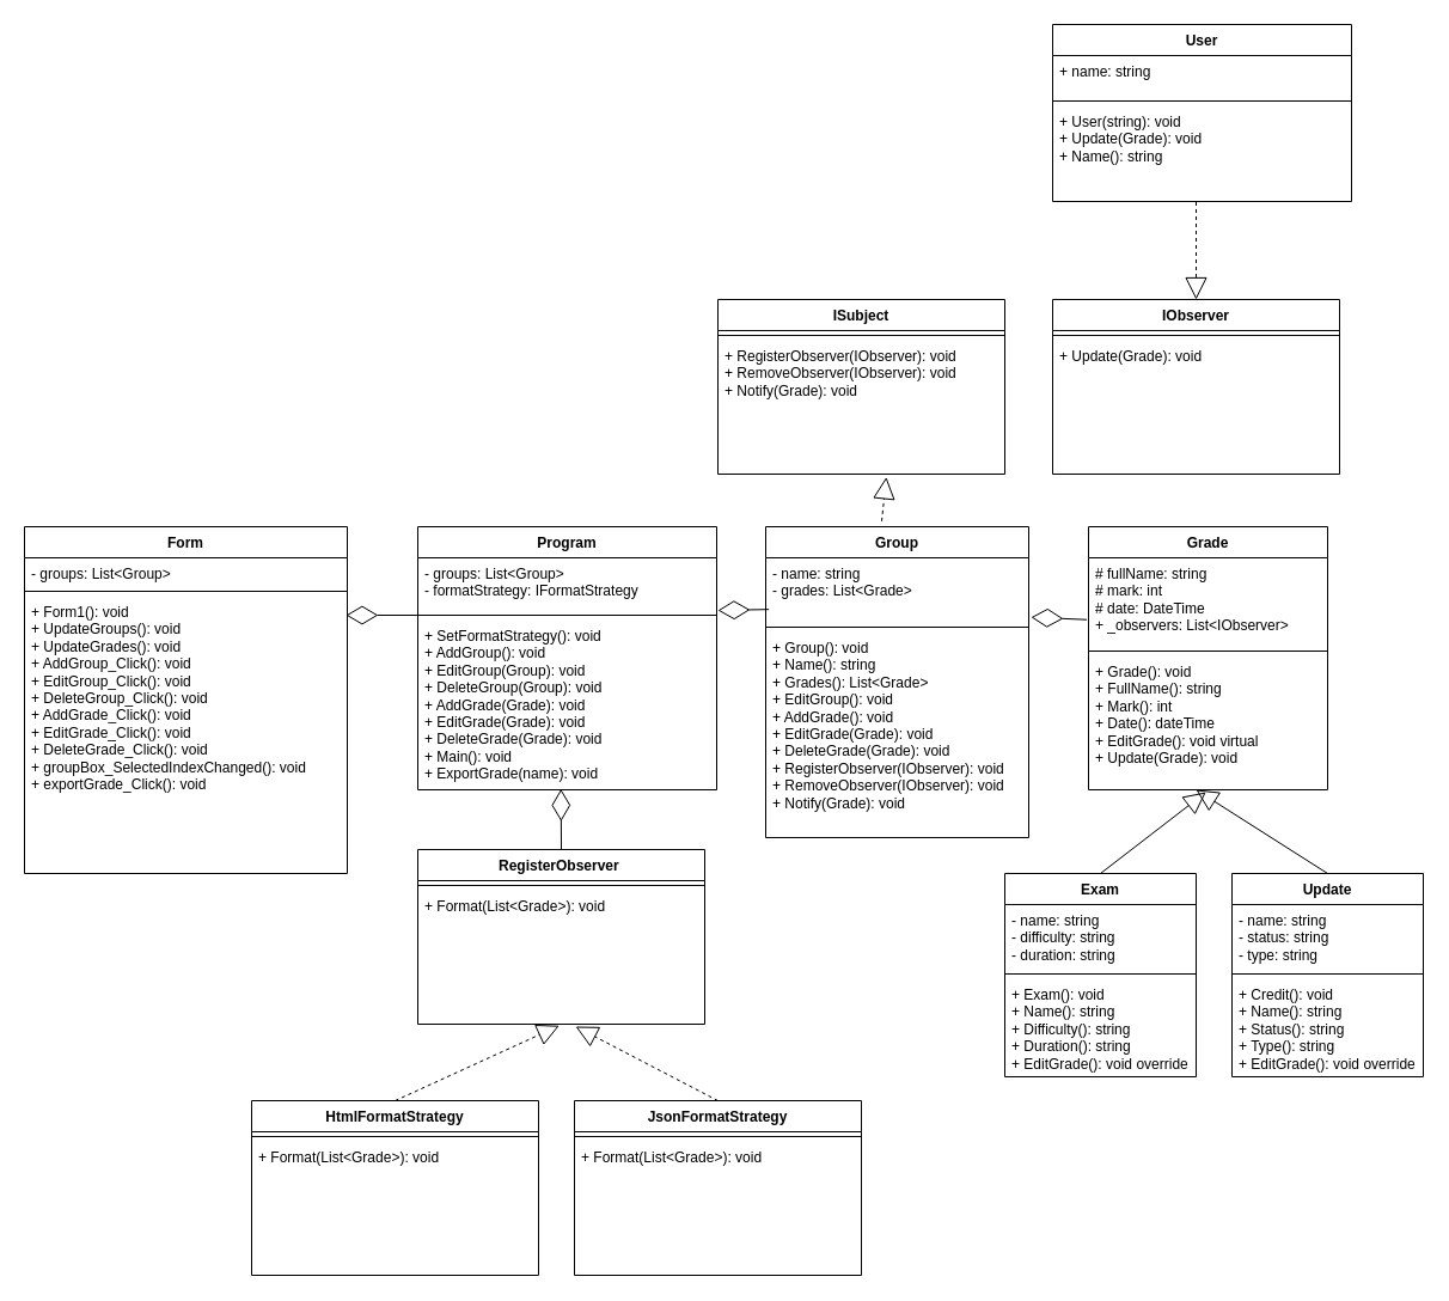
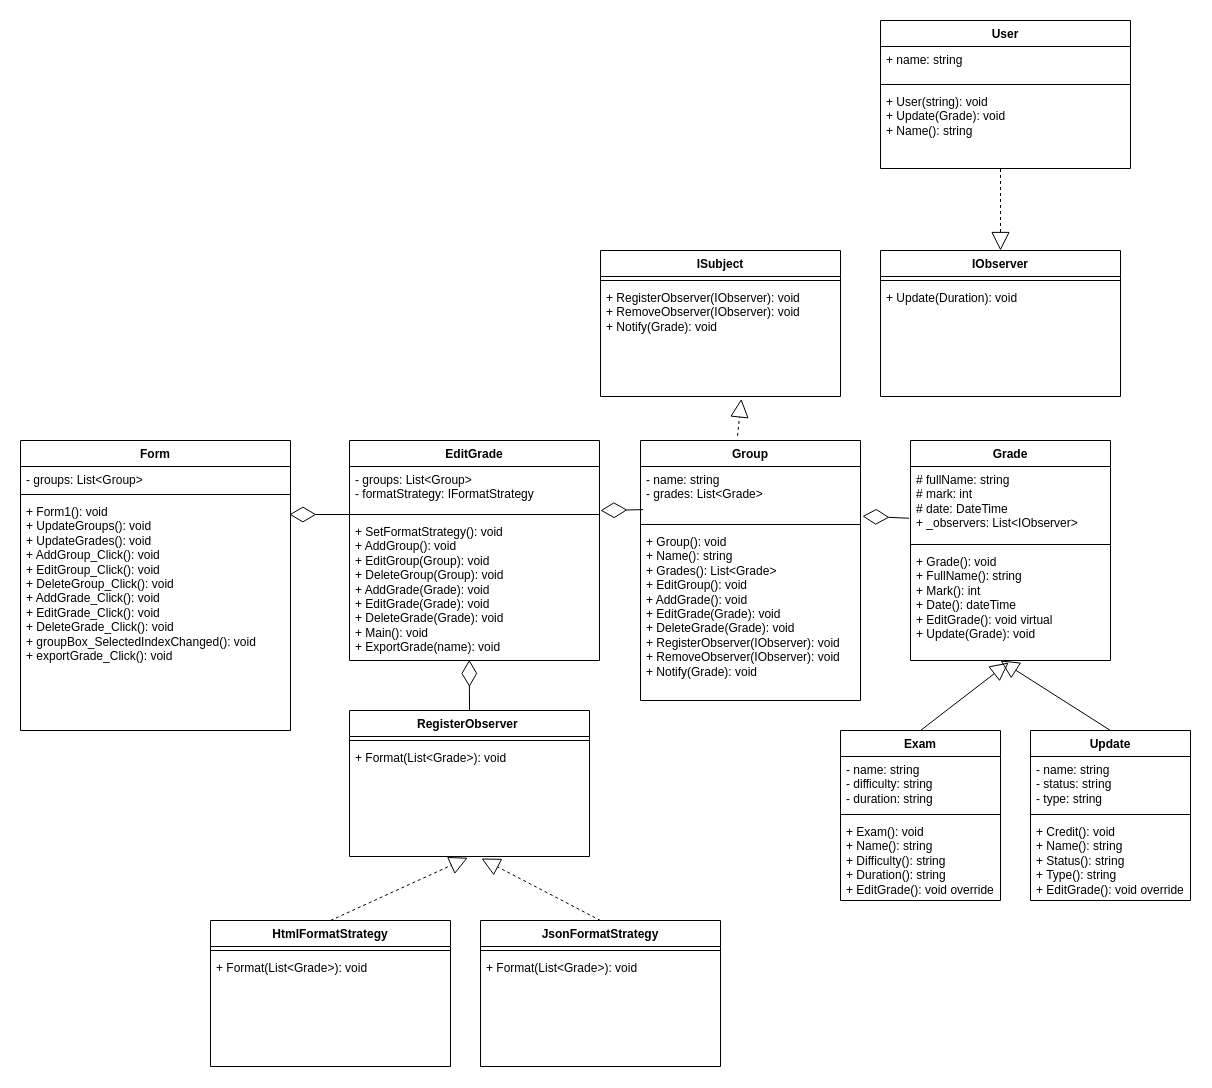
  <mxCell id="0" />
  <mxCell id="1" parent="0" />
  <mxCell id="2" value="Group" style="swimlane;fontStyle=1;align=center;verticalAlign=top;childLayout=stackLayout;horizontal=1;startSize=26;horizontalStack=0;resizeParent=1;resizeParentMax=0;resizeLast=0;collapsible=1;marginBottom=0;whiteSpace=wrap;html=1;" parent="1" vertex="1"><mxGeometry x="640" y="440" width="220" height="260" as="geometry" /></mxCell>
  <mxCell id="3" value="- name: string&lt;br&gt;- grades:&amp;nbsp;List&amp;lt;Grade&amp;gt;" style="text;strokeColor=none;fillColor=none;align=left;verticalAlign=top;spacingLeft=4;spacingRight=4;overflow=hidden;rotatable=0;points=[[0,0.5],[1,0.5]];portConstraint=eastwest;whiteSpace=wrap;html=1;" parent="2" vertex="1"><mxGeometry y="26" width="220" height="54" as="geometry" /></mxCell>
  <mxCell id="4" value="" style="line;strokeWidth=1;fillColor=none;align=left;verticalAlign=middle;spacingTop=-1;spacingLeft=3;spacingRight=3;rotatable=0;labelPosition=right;points=[];portConstraint=eastwest;strokeColor=inherit;" parent="2" vertex="1"><mxGeometry y="80" width="220" height="8" as="geometry" /></mxCell>
  <mxCell id="5" value="+ Group(): void&lt;br&gt;+ Name(): string&lt;br&gt;+ Grades(): List&amp;lt;Grade&amp;gt;&lt;br&gt;+ EditGroup(): void&lt;br&gt;+ AddGrade(): void&lt;br&gt;+ EditGrade(Grade): void&lt;br&gt;+ DeleteGrade(Grade): void&lt;br&gt;+ RegisterObserver(IObserver): void&lt;br style=&quot;border-color: var(--border-color);&quot;&gt;+ RemoveObserver(IObserver): void&lt;br style=&quot;border-color: var(--border-color);&quot;&gt;+ Notify(Grade): void" style="text;strokeColor=none;fillColor=none;align=left;verticalAlign=top;spacingLeft=4;spacingRight=4;overflow=hidden;rotatable=0;points=[[0,0.5],[1,0.5]];portConstraint=eastwest;whiteSpace=wrap;html=1;" parent="2" vertex="1"><mxGeometry y="88" width="220" height="172" as="geometry" /></mxCell>
  <mxCell id="6" value="Grade" style="swimlane;fontStyle=1;align=center;verticalAlign=top;childLayout=stackLayout;horizontal=1;startSize=26;horizontalStack=0;resizeParent=1;resizeParentMax=0;resizeLast=0;collapsible=1;marginBottom=0;whiteSpace=wrap;html=1;" parent="1" vertex="1"><mxGeometry x="910" y="440" width="200" height="220" as="geometry" /></mxCell>
  <mxCell id="7" value="# fullName: string&lt;br&gt;# mark: int&lt;br&gt;# date: DateTime&lt;br&gt;+ _observers: List&amp;lt;IObserver&amp;gt;" style="text;strokeColor=none;fillColor=none;align=left;verticalAlign=top;spacingLeft=4;spacingRight=4;overflow=hidden;rotatable=0;points=[[0,0.5],[1,0.5]];portConstraint=eastwest;whiteSpace=wrap;html=1;" parent="6" vertex="1"><mxGeometry y="26" width="200" height="74" as="geometry" /></mxCell>
  <mxCell id="8" value="" style="line;strokeWidth=1;fillColor=none;align=left;verticalAlign=middle;spacingTop=-1;spacingLeft=3;spacingRight=3;rotatable=0;labelPosition=right;points=[];portConstraint=eastwest;strokeColor=inherit;" parent="6" vertex="1"><mxGeometry y="100" width="200" height="8" as="geometry" /></mxCell>
  <mxCell id="9" value="+ Grade(): void&lt;br&gt;+ FullName(): string&lt;br&gt;+ Mark(): int&lt;br&gt;+ Date(): dateTime&lt;br&gt;+ EditGrade(): void virtual&lt;br&gt;+ Update(Grade): void" style="text;strokeColor=none;fillColor=none;align=left;verticalAlign=top;spacingLeft=4;spacingRight=4;overflow=hidden;rotatable=0;points=[[0,0.5],[1,0.5]];portConstraint=eastwest;whiteSpace=wrap;html=1;" parent="6" vertex="1"><mxGeometry y="108" width="200" height="112" as="geometry" /></mxCell>
  <mxCell id="10" value="Exam" style="swimlane;fontStyle=1;align=center;verticalAlign=top;childLayout=stackLayout;horizontal=1;startSize=26;horizontalStack=0;resizeParent=1;resizeParentMax=0;resizeLast=0;collapsible=1;marginBottom=0;whiteSpace=wrap;html=1;" parent="1" vertex="1"><mxGeometry x="840" y="730" width="160" height="170" as="geometry" /></mxCell>
  <mxCell id="11" value="- name: string&lt;br&gt;- difficulty: string&lt;br&gt;- duration: string" style="text;strokeColor=none;fillColor=none;align=left;verticalAlign=top;spacingLeft=4;spacingRight=4;overflow=hidden;rotatable=0;points=[[0,0.5],[1,0.5]];portConstraint=eastwest;whiteSpace=wrap;html=1;" parent="10" vertex="1"><mxGeometry y="26" width="160" height="54" as="geometry" /></mxCell>
  <mxCell id="12" value="" style="line;strokeWidth=1;fillColor=none;align=left;verticalAlign=middle;spacingTop=-1;spacingLeft=3;spacingRight=3;rotatable=0;labelPosition=right;points=[];portConstraint=eastwest;strokeColor=inherit;" parent="10" vertex="1"><mxGeometry y="80" width="160" height="8" as="geometry" /></mxCell>
  <mxCell id="13" value="+ Exam(): void&lt;br&gt;+ Name(): string&lt;br&gt;+ Difficulty(): string&lt;br&gt;+ Duration(): string&lt;br&gt;+ EditGrade(): void override" style="text;strokeColor=none;fillColor=none;align=left;verticalAlign=top;spacingLeft=4;spacingRight=4;overflow=hidden;rotatable=0;points=[[0,0.5],[1,0.5]];portConstraint=eastwest;whiteSpace=wrap;html=1;" parent="10" vertex="1"><mxGeometry y="88" width="160" height="82" as="geometry" /></mxCell>
  <mxCell id="14" value="Update" style="swimlane;fontStyle=1;align=center;verticalAlign=top;childLayout=stackLayout;horizontal=1;startSize=26;horizontalStack=0;resizeParent=1;resizeParentMax=0;resizeLast=0;collapsible=1;marginBottom=0;whiteSpace=wrap;html=1;" parent="1" vertex="1"><mxGeometry x="1030" y="730" width="160" height="170" as="geometry" /></mxCell>
  <mxCell id="15" value="- name: string&lt;br&gt;- status: string&lt;br&gt;- type: string" style="text;strokeColor=none;fillColor=none;align=left;verticalAlign=top;spacingLeft=4;spacingRight=4;overflow=hidden;rotatable=0;points=[[0,0.5],[1,0.5]];portConstraint=eastwest;whiteSpace=wrap;html=1;" parent="14" vertex="1"><mxGeometry y="26" width="160" height="54" as="geometry" /></mxCell>
  <mxCell id="16" value="" style="line;strokeWidth=1;fillColor=none;align=left;verticalAlign=middle;spacingTop=-1;spacingLeft=3;spacingRight=3;rotatable=0;labelPosition=right;points=[];portConstraint=eastwest;strokeColor=inherit;" parent="14" vertex="1"><mxGeometry y="80" width="160" height="8" as="geometry" /></mxCell>
  <mxCell id="17" value="+ Credit(): void&lt;br&gt;+ Name(): string&lt;br style=&quot;border-color: var(--border-color);&quot;&gt;+ Status(): string&lt;br style=&quot;border-color: var(--border-color);&quot;&gt;+ Type(): string&lt;br&gt;+ EditGrade(): void&amp;nbsp;override" style="text;strokeColor=none;fillColor=none;align=left;verticalAlign=top;spacingLeft=4;spacingRight=4;overflow=hidden;rotatable=0;points=[[0,0.5],[1,0.5]];portConstraint=eastwest;whiteSpace=wrap;html=1;" parent="14" vertex="1"><mxGeometry y="88" width="160" height="82" as="geometry" /></mxCell>
- <mxCell id="18" value="Program" style="swimlane;fontStyle=1;align=center;verticalAlign=top;childLayout=stackLayout;horizontal=1;startSize=26;horizontalStack=0;resizeParent=1;resizeParentMax=0;resizeLast=0;collapsible=1;marginBottom=0;whiteSpace=wrap;html=1;" parent="1" vertex="1"><mxGeometry x="349" y="440" width="250" height="220" as="geometry" /></mxCell>
+ <mxCell id="18" value="EditGrade" style="swimlane;fontStyle=1;align=center;verticalAlign=top;childLayout=stackLayout;horizontal=1;startSize=26;horizontalStack=0;resizeParent=1;resizeParentMax=0;resizeLast=0;collapsible=1;marginBottom=0;whiteSpace=wrap;html=1;" parent="1" vertex="1"><mxGeometry x="349" y="440" width="250" height="220" as="geometry" /></mxCell>
  <mxCell id="19" value="- groups: List&amp;lt;Group&amp;gt;&lt;br&gt;- formatStrategy:&amp;nbsp;IFormatStrategy" style="text;strokeColor=none;fillColor=none;align=left;verticalAlign=top;spacingLeft=4;spacingRight=4;overflow=hidden;rotatable=0;points=[[0,0.5],[1,0.5]];portConstraint=eastwest;whiteSpace=wrap;html=1;" parent="18" vertex="1"><mxGeometry y="26" width="250" height="44" as="geometry" /></mxCell>
  <mxCell id="20" value="" style="line;strokeWidth=1;fillColor=none;align=left;verticalAlign=middle;spacingTop=-1;spacingLeft=3;spacingRight=3;rotatable=0;labelPosition=right;points=[];portConstraint=eastwest;strokeColor=inherit;" parent="18" vertex="1"><mxGeometry y="70" width="250" height="8" as="geometry" /></mxCell>
  <mxCell id="21" value="+ SetFormatStrategy(): void&lt;br&gt;+ AddGroup(): void&lt;br&gt;+ EditGroup(Group): void&lt;br&gt;+ DeleteGroup(Group): void&lt;br&gt;+ AddGrade(Grade): void&lt;br&gt;&lt;div&gt;+ EditGrade(Grade): void&lt;br style=&quot;border-color: var(--border-color);&quot;&gt;&lt;div style=&quot;border-color: var(--border-color);&quot;&gt;+ DeleteGrade(Grade): void&lt;/div&gt;&lt;div style=&quot;border-color: var(--border-color);&quot;&gt;&lt;span style=&quot;background-color: initial;&quot;&gt;+ Main(): void&lt;/span&gt;&lt;/div&gt;&lt;/div&gt;&lt;div&gt;&lt;div style=&quot;border-color: var(--border-color);&quot;&gt;&lt;div style=&quot;border-color: var(--border-color);&quot;&gt;&lt;div style=&quot;border-color: var(--border-color);&quot;&gt;+ ExportGrade(name): void&lt;/div&gt;&lt;/div&gt;&lt;/div&gt;&lt;/div&gt;" style="text;strokeColor=none;fillColor=none;align=left;verticalAlign=top;spacingLeft=4;spacingRight=4;overflow=hidden;rotatable=0;points=[[0,0.5],[1,0.5]];portConstraint=eastwest;whiteSpace=wrap;html=1;" parent="18" vertex="1"><mxGeometry y="78" width="250" height="142" as="geometry" /></mxCell>
  <mxCell id="22" value="" style="endArrow=block;endSize=16;endFill=0;html=1;rounded=0;exitX=0.5;exitY=0;exitDx=0;exitDy=0;entryX=0.491;entryY=1.018;entryDx=0;entryDy=0;entryPerimeter=0;" parent="1" source="10" target="9" edge="1"><mxGeometry width="160" relative="1" as="geometry"><mxPoint x="900" y="700" as="sourcePoint" /><mxPoint x="1060" y="700" as="targetPoint" /></mxGeometry></mxCell>
  <mxCell id="23" value="" style="endArrow=block;endSize=16;endFill=0;html=1;rounded=0;exitX=0.5;exitY=0;exitDx=0;exitDy=0;" parent="1" source="14" edge="1"><mxGeometry width="160" relative="1" as="geometry"><mxPoint x="880" y="740" as="sourcePoint" /><mxPoint x="1000" y="660" as="targetPoint" /></mxGeometry></mxCell>
  <mxCell id="24" value="" style="endArrow=diamondThin;endFill=0;endSize=24;html=1;rounded=0;exitX=0.012;exitY=0.799;exitDx=0;exitDy=0;exitPerimeter=0;" parent="1" source="3" edge="1"><mxGeometry width="160" relative="1" as="geometry"><mxPoint x="570" y="620" as="sourcePoint" /><mxPoint x="600" y="510" as="targetPoint" /></mxGeometry></mxCell>
  <mxCell id="25" value="" style="endArrow=diamondThin;endFill=0;endSize=24;html=1;rounded=0;exitX=-0.007;exitY=0.699;exitDx=0;exitDy=0;exitPerimeter=0;entryX=1.009;entryY=0.921;entryDx=0;entryDy=0;entryPerimeter=0;" parent="1" source="7" target="3" edge="1"><mxGeometry width="160" relative="1" as="geometry"><mxPoint x="671" y="523" as="sourcePoint" /><mxPoint x="601" y="522" as="targetPoint" /></mxGeometry></mxCell>
  <mxCell id="26" value="Form" style="swimlane;fontStyle=1;align=center;verticalAlign=top;childLayout=stackLayout;horizontal=1;startSize=26;horizontalStack=0;resizeParent=1;resizeParentMax=0;resizeLast=0;collapsible=1;marginBottom=0;whiteSpace=wrap;html=1;" parent="1" vertex="1"><mxGeometry x="20" y="440" width="270" height="290" as="geometry" /></mxCell>
  <mxCell id="27" value="- groups: List&amp;lt;Group&amp;gt;" style="text;strokeColor=none;fillColor=none;align=left;verticalAlign=top;spacingLeft=4;spacingRight=4;overflow=hidden;rotatable=0;points=[[0,0.5],[1,0.5]];portConstraint=eastwest;whiteSpace=wrap;html=1;" parent="26" vertex="1"><mxGeometry y="26" width="270" height="24" as="geometry" /></mxCell>
  <mxCell id="28" value="" style="line;strokeWidth=1;fillColor=none;align=left;verticalAlign=middle;spacingTop=-1;spacingLeft=3;spacingRight=3;rotatable=0;labelPosition=right;points=[];portConstraint=eastwest;strokeColor=inherit;" parent="26" vertex="1"><mxGeometry y="50" width="270" height="8" as="geometry" /></mxCell>
  <mxCell id="29" value="+ Form1(): void&lt;br&gt;+ UpdateGroups(): void&lt;br&gt;+ UpdateGrades(): void&lt;br&gt;+ AddGroup_Click(): void&lt;br&gt;+ EditGroup_Click(): void&lt;br&gt;+ DeleteGroup_Click(): void&lt;br&gt;+ AddGrade_Click(): void&lt;br style=&quot;border-color: var(--border-color);&quot;&gt;+ EditGrade_Click(): void&lt;br style=&quot;border-color: var(--border-color);&quot;&gt;+ DeleteGrade_Click(): void&lt;br&gt;+ groupBox_SelectedIndexChanged(): void&lt;br&gt;+&amp;nbsp;exportGrade_Click(): void" style="text;strokeColor=none;fillColor=none;align=left;verticalAlign=top;spacingLeft=4;spacingRight=4;overflow=hidden;rotatable=0;points=[[0,0.5],[1,0.5]];portConstraint=eastwest;whiteSpace=wrap;html=1;" parent="26" vertex="1"><mxGeometry y="58" width="270" height="232" as="geometry" /></mxCell>
  <mxCell id="30" value="" style="endArrow=diamondThin;endFill=0;endSize=24;html=1;rounded=0;entryX=0.996;entryY=0.069;entryDx=0;entryDy=0;entryPerimeter=0;" parent="1" target="29" edge="1"><mxGeometry width="160" relative="1" as="geometry"><mxPoint x="350" y="514" as="sourcePoint" /><mxPoint x="603" y="520" as="targetPoint" /></mxGeometry></mxCell>
  <mxCell id="31" value="RegisterObserver&amp;nbsp;" style="swimlane;fontStyle=1;align=center;verticalAlign=top;childLayout=stackLayout;horizontal=1;startSize=26;horizontalStack=0;resizeParent=1;resizeParentMax=0;resizeLast=0;collapsible=1;marginBottom=0;whiteSpace=wrap;html=1;" parent="1" vertex="1"><mxGeometry x="349" y="710" width="240" height="146" as="geometry" /></mxCell>
  <mxCell id="32" value="" style="line;strokeWidth=1;fillColor=none;align=left;verticalAlign=middle;spacingTop=-1;spacingLeft=3;spacingRight=3;rotatable=0;labelPosition=right;points=[];portConstraint=eastwest;strokeColor=inherit;" parent="31" vertex="1"><mxGeometry y="26" width="240" height="8" as="geometry" /></mxCell>
  <mxCell id="33" value="+ Format(List&amp;lt;Grade&amp;gt;): void" style="text;strokeColor=none;fillColor=none;align=left;verticalAlign=top;spacingLeft=4;spacingRight=4;overflow=hidden;rotatable=0;points=[[0,0.5],[1,0.5]];portConstraint=eastwest;whiteSpace=wrap;html=1;" parent="31" vertex="1"><mxGeometry y="34" width="240" height="112" as="geometry" /></mxCell>
  <mxCell id="34" value="HtmlFormatStrategy" style="swimlane;fontStyle=1;align=center;verticalAlign=top;childLayout=stackLayout;horizontal=1;startSize=26;horizontalStack=0;resizeParent=1;resizeParentMax=0;resizeLast=0;collapsible=1;marginBottom=0;whiteSpace=wrap;html=1;" parent="1" vertex="1"><mxGeometry x="210" y="920" width="240" height="146" as="geometry" /></mxCell>
  <mxCell id="35" value="" style="line;strokeWidth=1;fillColor=none;align=left;verticalAlign=middle;spacingTop=-1;spacingLeft=3;spacingRight=3;rotatable=0;labelPosition=right;points=[];portConstraint=eastwest;strokeColor=inherit;" parent="34" vertex="1"><mxGeometry y="26" width="240" height="8" as="geometry" /></mxCell>
  <mxCell id="36" value="+ Format(List&amp;lt;Grade&amp;gt;): void" style="text;strokeColor=none;fillColor=none;align=left;verticalAlign=top;spacingLeft=4;spacingRight=4;overflow=hidden;rotatable=0;points=[[0,0.5],[1,0.5]];portConstraint=eastwest;whiteSpace=wrap;html=1;" parent="34" vertex="1"><mxGeometry y="34" width="240" height="112" as="geometry" /></mxCell>
  <mxCell id="37" value="JsonFormatStrategy" style="swimlane;fontStyle=1;align=center;verticalAlign=top;childLayout=stackLayout;horizontal=1;startSize=26;horizontalStack=0;resizeParent=1;resizeParentMax=0;resizeLast=0;collapsible=1;marginBottom=0;whiteSpace=wrap;html=1;" parent="1" vertex="1"><mxGeometry x="480" y="920" width="240" height="146" as="geometry" /></mxCell>
  <mxCell id="38" value="" style="line;strokeWidth=1;fillColor=none;align=left;verticalAlign=middle;spacingTop=-1;spacingLeft=3;spacingRight=3;rotatable=0;labelPosition=right;points=[];portConstraint=eastwest;strokeColor=inherit;" parent="37" vertex="1"><mxGeometry y="26" width="240" height="8" as="geometry" /></mxCell>
  <mxCell id="39" value="+ Format(List&amp;lt;Grade&amp;gt;): void" style="text;strokeColor=none;fillColor=none;align=left;verticalAlign=top;spacingLeft=4;spacingRight=4;overflow=hidden;rotatable=0;points=[[0,0.5],[1,0.5]];portConstraint=eastwest;whiteSpace=wrap;html=1;" parent="37" vertex="1"><mxGeometry y="34" width="240" height="112" as="geometry" /></mxCell>
  <mxCell id="40" value="" style="endArrow=diamondThin;endFill=0;endSize=24;html=1;rounded=0;entryX=0.479;entryY=0.996;entryDx=0;entryDy=0;entryPerimeter=0;exitX=0.5;exitY=0;exitDx=0;exitDy=0;" parent="1" source="31" target="21" edge="1"><mxGeometry width="160" relative="1" as="geometry"><mxPoint x="360" y="524" as="sourcePoint" /><mxPoint x="299" y="524" as="targetPoint" /></mxGeometry></mxCell>
  <mxCell id="41" value="" style="endArrow=block;endSize=16;endFill=0;html=1;rounded=0;exitX=0.5;exitY=0;exitDx=0;exitDy=0;entryX=0.493;entryY=1.011;entryDx=0;entryDy=0;entryPerimeter=0;dashed=1;" parent="1" source="34" target="33" edge="1"><mxGeometry width="160" relative="1" as="geometry"><mxPoint x="589" y="868" as="sourcePoint" /><mxPoint x="692" y="780" as="targetPoint" /></mxGeometry></mxCell>
  <mxCell id="42" value="" style="endArrow=block;endSize=16;endFill=0;html=1;rounded=0;exitX=0.5;exitY=0;exitDx=0;exitDy=0;entryX=0.55;entryY=1.018;entryDx=0;entryDy=0;entryPerimeter=0;dashed=1;" parent="1" source="37" target="33" edge="1"><mxGeometry width="160" relative="1" as="geometry"><mxPoint x="340" y="930" as="sourcePoint" /><mxPoint x="477" y="867" as="targetPoint" /></mxGeometry></mxCell>
  <mxCell id="43" value="IObserver" style="swimlane;fontStyle=1;align=center;verticalAlign=top;childLayout=stackLayout;horizontal=1;startSize=26;horizontalStack=0;resizeParent=1;resizeParentMax=0;resizeLast=0;collapsible=1;marginBottom=0;whiteSpace=wrap;html=1;" vertex="1" parent="1"><mxGeometry x="880" y="250" width="240" height="146" as="geometry" /></mxCell>
  <mxCell id="44" value="" style="line;strokeWidth=1;fillColor=none;align=left;verticalAlign=middle;spacingTop=-1;spacingLeft=3;spacingRight=3;rotatable=0;labelPosition=right;points=[];portConstraint=eastwest;strokeColor=inherit;" vertex="1" parent="43"><mxGeometry y="26" width="240" height="8" as="geometry" /></mxCell>
- <mxCell id="45" value="+ Update(Grade): void" style="text;strokeColor=none;fillColor=none;align=left;verticalAlign=top;spacingLeft=4;spacingRight=4;overflow=hidden;rotatable=0;points=[[0,0.5],[1,0.5]];portConstraint=eastwest;whiteSpace=wrap;html=1;" vertex="1" parent="43"><mxGeometry y="34" width="240" height="112" as="geometry" /></mxCell>
+ <mxCell id="45" value="+ Update(Duration): void" style="text;strokeColor=none;fillColor=none;align=left;verticalAlign=top;spacingLeft=4;spacingRight=4;overflow=hidden;rotatable=0;points=[[0,0.5],[1,0.5]];portConstraint=eastwest;whiteSpace=wrap;html=1;" vertex="1" parent="43"><mxGeometry y="34" width="240" height="112" as="geometry" /></mxCell>
  <mxCell id="46" value="User" style="swimlane;fontStyle=1;align=center;verticalAlign=top;childLayout=stackLayout;horizontal=1;startSize=26;horizontalStack=0;resizeParent=1;resizeParentMax=0;resizeLast=0;collapsible=1;marginBottom=0;whiteSpace=wrap;html=1;" vertex="1" parent="1"><mxGeometry x="880" y="20" width="250" height="148" as="geometry" /></mxCell>
  <mxCell id="47" value="+ name: string" style="text;strokeColor=none;fillColor=none;align=left;verticalAlign=top;spacingLeft=4;spacingRight=4;overflow=hidden;rotatable=0;points=[[0,0.5],[1,0.5]];portConstraint=eastwest;whiteSpace=wrap;html=1;" vertex="1" parent="46"><mxGeometry y="26" width="250" height="34" as="geometry" /></mxCell>
  <mxCell id="48" value="" style="line;strokeWidth=1;fillColor=none;align=left;verticalAlign=middle;spacingTop=-1;spacingLeft=3;spacingRight=3;rotatable=0;labelPosition=right;points=[];portConstraint=eastwest;strokeColor=inherit;" vertex="1" parent="46"><mxGeometry y="60" width="250" height="8" as="geometry" /></mxCell>
  <mxCell id="49" value="+ User(string): void&lt;br style=&quot;border-color: var(--border-color);&quot;&gt;+ Update(Grade): void&lt;br style=&quot;border-color: var(--border-color);&quot;&gt;+ Name(): string" style="text;strokeColor=none;fillColor=none;align=left;verticalAlign=top;spacingLeft=4;spacingRight=4;overflow=hidden;rotatable=0;points=[[0,0.5],[1,0.5]];portConstraint=eastwest;whiteSpace=wrap;html=1;" vertex="1" parent="46"><mxGeometry y="68" width="250" height="80" as="geometry" /></mxCell>
  <mxCell id="50" value="" style="endArrow=block;endSize=16;endFill=0;html=1;rounded=0;exitX=0.48;exitY=1.006;exitDx=0;exitDy=0;entryX=0.5;entryY=0;entryDx=0;entryDy=0;dashed=1;exitPerimeter=0;" edge="1" parent="1" source="49" target="43"><mxGeometry width="160" relative="1" as="geometry"><mxPoint x="879" y="396" as="sourcePoint" /><mxPoint x="760" y="334" as="targetPoint" /></mxGeometry></mxCell>
  <mxCell id="51" value="ISubject" style="swimlane;fontStyle=1;align=center;verticalAlign=top;childLayout=stackLayout;horizontal=1;startSize=26;horizontalStack=0;resizeParent=1;resizeParentMax=0;resizeLast=0;collapsible=1;marginBottom=0;whiteSpace=wrap;html=1;" vertex="1" parent="1"><mxGeometry x="600" y="250" width="240" height="146" as="geometry" /></mxCell>
  <mxCell id="52" value="" style="line;strokeWidth=1;fillColor=none;align=left;verticalAlign=middle;spacingTop=-1;spacingLeft=3;spacingRight=3;rotatable=0;labelPosition=right;points=[];portConstraint=eastwest;strokeColor=inherit;" vertex="1" parent="51"><mxGeometry y="26" width="240" height="8" as="geometry" /></mxCell>
  <mxCell id="53" value="+ RegisterObserver(IObserver): void&lt;br&gt;+ RemoveObserver(IObserver): void&lt;br&gt;+ Notify(Grade): void" style="text;strokeColor=none;fillColor=none;align=left;verticalAlign=top;spacingLeft=4;spacingRight=4;overflow=hidden;rotatable=0;points=[[0,0.5],[1,0.5]];portConstraint=eastwest;whiteSpace=wrap;html=1;" vertex="1" parent="51"><mxGeometry y="34" width="240" height="112" as="geometry" /></mxCell>
  <mxCell id="54" value="" style="endArrow=block;endSize=16;endFill=0;html=1;rounded=0;entryX=0.587;entryY=1.022;entryDx=0;entryDy=0;dashed=1;entryPerimeter=0;exitX=0.441;exitY=-0.018;exitDx=0;exitDy=0;exitPerimeter=0;" edge="1" parent="1" source="2" target="53"><mxGeometry width="160" relative="1" as="geometry"><mxPoint x="710" y="420" as="sourcePoint" /><mxPoint x="1010" y="260" as="targetPoint" /></mxGeometry></mxCell>
